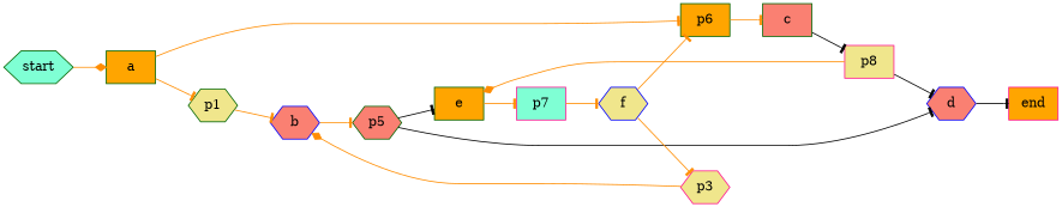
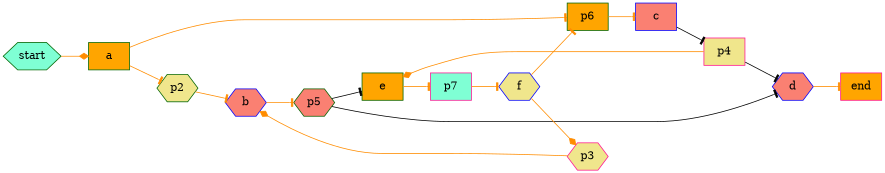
  digraph {
    rankdir=LR
    node [color=darkgreen fillcolor=orange shape=box style=filled]
    edge [arrowhead=tee color=darkorange]
    a
-   p1 [fillcolor=khaki shape=hexagon]
+   p1 [fillcolor=khaki shape=hexagon label=p2]
    p6
    b [color=blue fillcolor=salmon shape=hexagon]
-   c [fillcolor=salmon]
+   c [color=blue fillcolor=salmon]
    p5 [fillcolor=salmon shape=hexagon]
    e
    d [color=blue fillcolor=salmon shape=hexagon]
    n9 [color=deeppink fillcolor=aquamarine label=p7]
    f [color=blue fillcolor=khaki shape=hexagon]
    p3 [color=deeppink fillcolor=khaki shape=hexagon]
-   p4 [color=deeppink fillcolor=khaki label=p8]
+   p4 [color=deeppink fillcolor=khaki]
    end [color=deeppink]
    start [fillcolor=aquamarine shape=hexagon]
    a -> p1
    a -> p6
    p1 -> b
    p6 -> c
    b -> p5
    c -> p4 [color=black]
    p5 -> e [color=black]
    p5 -> d [color=black]
    e -> n9
-   d -> end [color=black]
+   d -> end
    n9 -> f
    f -> p6
-   f -> p3
+   f -> p3 [arrowhead=diamond]
    p3 -> b [arrowhead=diamond]
    p4 -> e [arrowhead=diamond]
    p4 -> d [color=black]
    start -> a [arrowhead=diamond]
  }
